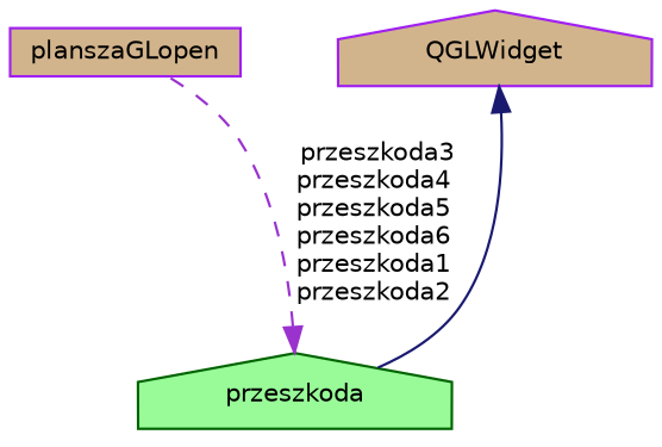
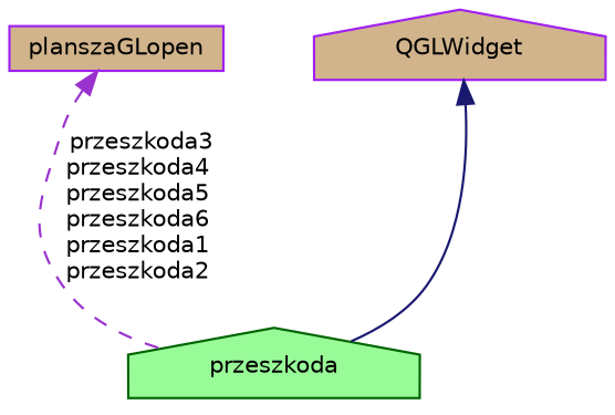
  digraph {
    node [color=purple fillcolor=tan fontname=Helvetica fontsize=10 shape=house style=filled]
    edge [dir=back fontname=Helvetica fontsize=10 labelfontname=Helvetica labelfontsize=10]
    n1 [fontcolor=black height=0.2 label=planszaGLopen shape=box width=0.4]
    n2 [height=0.2 label=QGLWidget width=0.4]
    n3 [color=darkgreen fillcolor=palegreen height=0.2 label=przeszkoda width=0.4]
    n2 -> n3 [color=midnightblue style=solid]
-   n3 -> n1 [color=darkorchid3 label=" przeszkoda3\nprzeszkoda4\nprzeszkoda5\nprzeszkoda6\nprzeszkoda1\nprzeszkoda2" style=dashed]
+   n1 -> n3 [color=darkorchid3 label=" przeszkoda3\nprzeszkoda4\nprzeszkoda5\nprzeszkoda6\nprzeszkoda1\nprzeszkoda2" style=dashed]
  }
